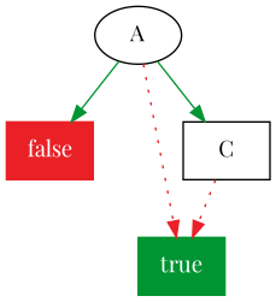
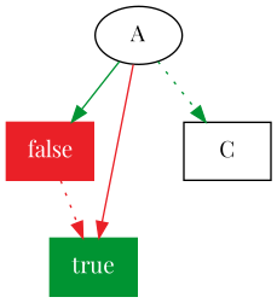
  digraph {
    fontname="Playfair Display"
    node [fontname="Playfair Display" shape=box]
    edge [color="#ea2027" fontcolor="#ea2027" fontname="Playfair Display" style=dotted]
    n1 [color="#ea2027" fillcolor="#ea2027" fontcolor="#ffffff" label=false style=filled]
    n2 [color="#009432" fillcolor="#009432" fontcolor="#ffffff" label=true style=filled]
    n3 [label=C]
    n4 [label=A shape=""]
-   n3 -> n2
+   n1 -> n2
    n4 -> n1 [color="#009432" fontcolor="#009432" style=solid]
-   n4 -> n2
-   n4 -> n3 [color="#009432" fontcolor="#009432" style=solid]
+   n4 -> n2 [style=solid]
+   n4 -> n3 [color="#009432" fontcolor="#009432"]
  }
